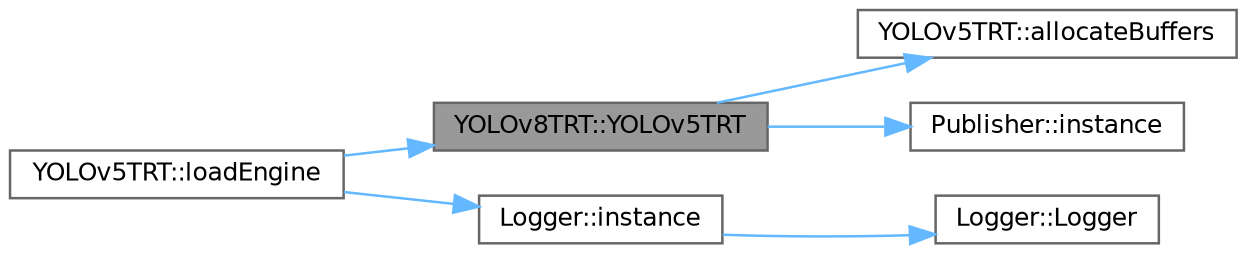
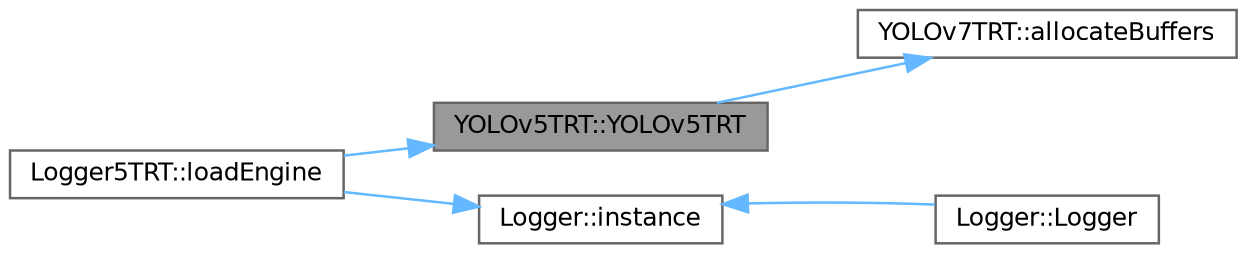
  digraph {
    rankdir=LR
    node [color=grey40 fillcolor=white fontname=Helvetica fontsize=10 shape=box style=filled]
    edge [color=steelblue1 fontname=Helvetica fontsize=10 labelfontname=Helvetica labelfontsize=10 style=solid]
-   n1 [color=gray40 fillcolor=grey60 fontcolor=black height=0.2 label="YOLOv8TRT::YOLOv5TRT" width=0.4]
-   n2 [height=0.2 label="YOLOv5TRT::allocateBuffers" width=0.4]
-   n3 [height=0.2 label="Publisher::instance" width=0.4]
-   n4 [height=0.2 label="YOLOv5TRT::loadEngine" width=0.4]
+   n1 [color=gray40 fillcolor=grey60 fontcolor=black height=0.2 label="YOLOv5TRT::YOLOv5TRT" width=0.4]
+   n2 [height=0.2 label="YOLOv7TRT::allocateBuffers" width=0.4]
+   n4 [height=0.2 label="Logger5TRT::loadEngine" width=0.4]
    n5 [height=0.2 label="Logger::instance" width=0.4]
    n6 [height=0.2 label="Logger::Logger" width=0.4]
    n1 -> n2
-   n1 -> n3
    n4 -> n1
    n4 -> n5
-   n5 -> n6
+   n6 -> n5
  }
